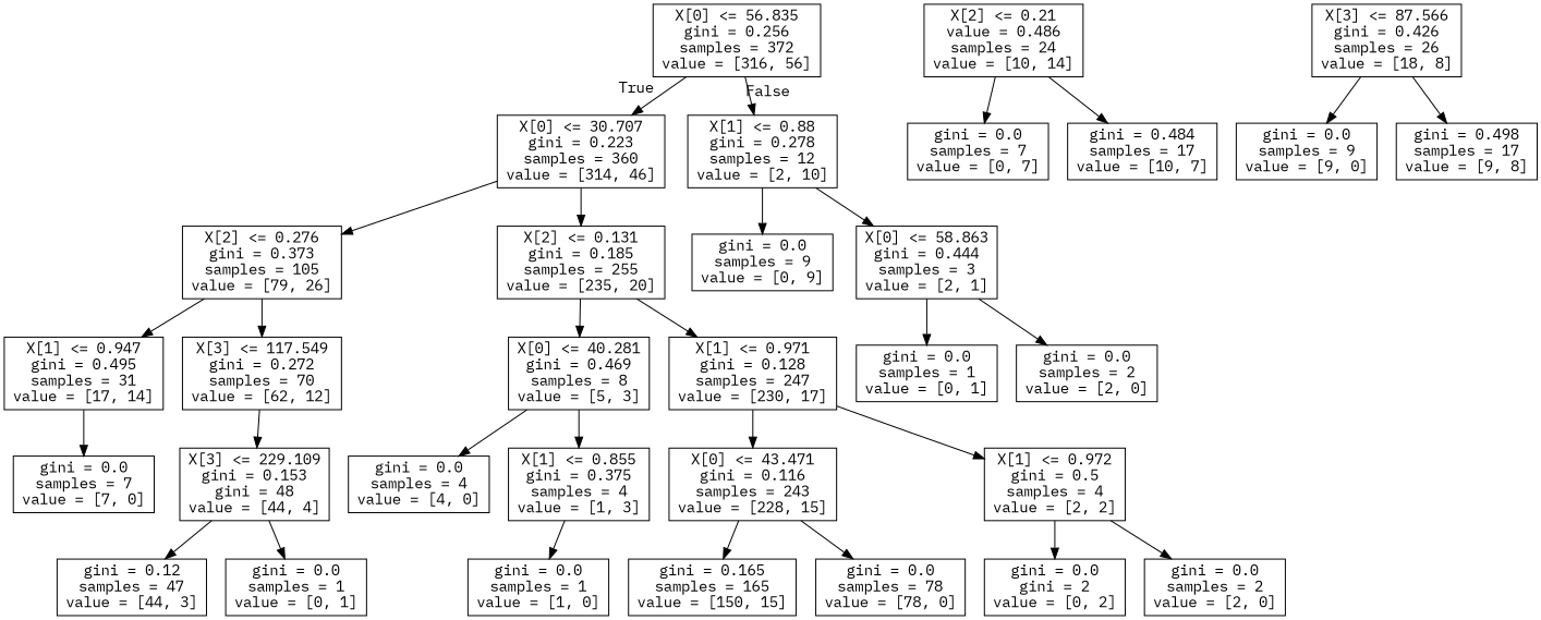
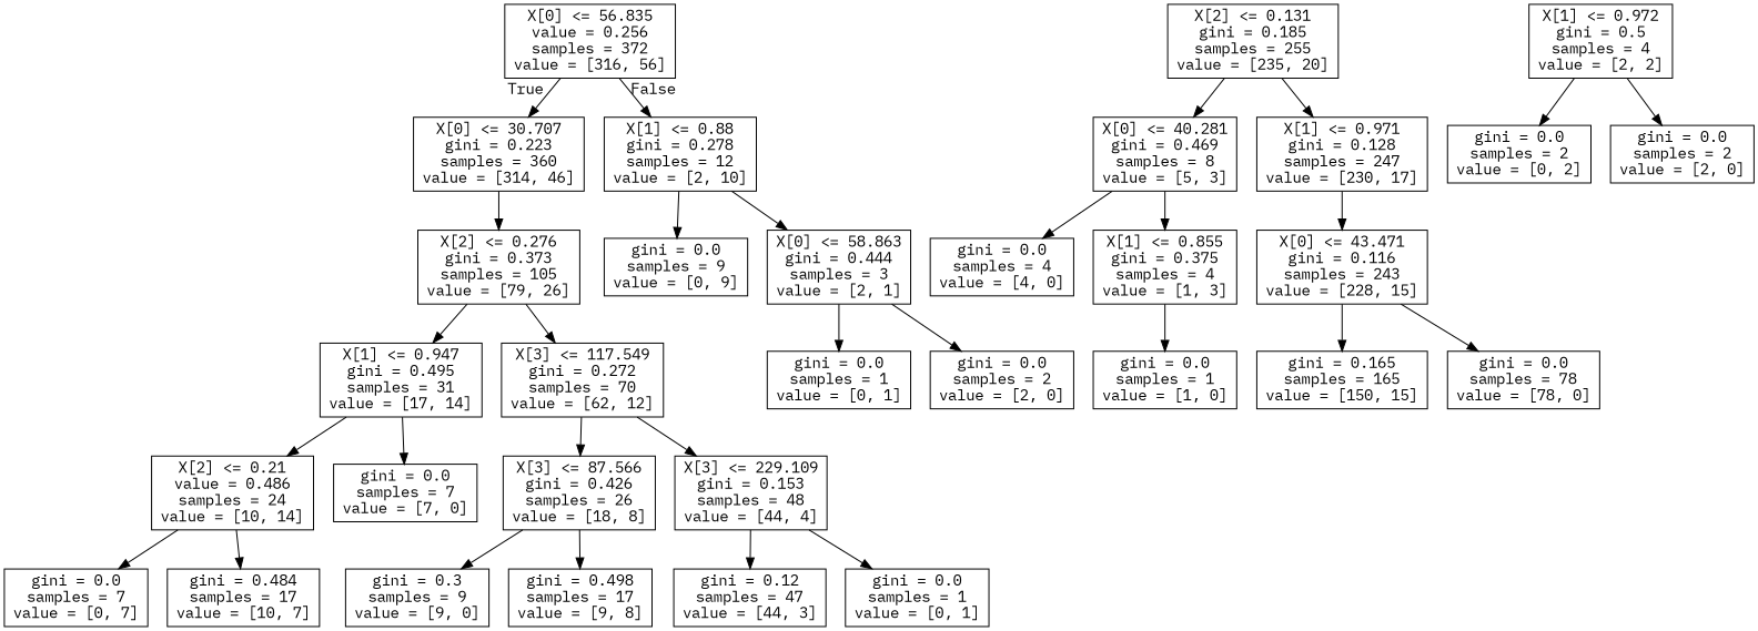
  digraph {
    fontname="IBM Plex Mono"
    node [fontname="IBM Plex Mono" shape=box]
    edge [fontname="IBM Plex Mono"]
-   n1 [label="X[0] <= 56.835\ngini = 0.256\nsamples = 372\nvalue = [316, 56]"]
+   n1 [label="X[0] <= 56.835\nvalue = 0.256\nsamples = 372\nvalue = [316, 56]"]
    n2 [label="X[0] <= 30.707\ngini = 0.223\nsamples = 360\nvalue = [314, 46]"]
    n3 [label="X[1] <= 0.88\ngini = 0.278\nsamples = 12\nvalue = [2, 10]"]
    n4 [label="X[2] <= 0.276\ngini = 0.373\nsamples = 105\nvalue = [79, 26]"]
    n5 [label="X[2] <= 0.131\ngini = 0.185\nsamples = 255\nvalue = [235, 20]"]
    n6 [label="gini = 0.0\nsamples = 9\nvalue = [0, 9]"]
    n7 [label="X[0] <= 58.863\ngini = 0.444\nsamples = 3\nvalue = [2, 1]"]
    n8 [label="X[1] <= 0.947\ngini = 0.495\nsamples = 31\nvalue = [17, 14]"]
    n9 [label="X[3] <= 117.549\ngini = 0.272\nsamples = 70\nvalue = [62, 12]"]
    n10 [label="X[0] <= 40.281\ngini = 0.469\nsamples = 8\nvalue = [5, 3]"]
    n11 [label="X[1] <= 0.971\ngini = 0.128\nsamples = 247\nvalue = [230, 17]"]
    n12 [label="X[2] <= 0.21\nvalue = 0.486\nsamples = 24\nvalue = [10, 14]"]
    n13 [label="gini = 0.0\nsamples = 7\nvalue = [7, 0]"]
    n14 [label="X[3] <= 87.566\ngini = 0.426\nsamples = 26\nvalue = [18, 8]"]
-   n15 [label="X[3] <= 229.109\ngini = 0.153\ngini = 48\nvalue = [44, 4]"]
+   n15 [label="X[3] <= 229.109\ngini = 0.153\nsamples = 48\nvalue = [44, 4]"]
    n16 [label="gini = 0.0\nsamples = 7\nvalue = [0, 7]"]
    n17 [label="gini = 0.484\nsamples = 17\nvalue = [10, 7]"]
-   n18 [label="gini = 0.0\nsamples = 9\nvalue = [9, 0]"]
+   n18 [label="gini = 0.3\nsamples = 9\nvalue = [9, 0]"]
    n19 [label="gini = 0.498\nsamples = 17\nvalue = [9, 8]"]
    n20 [label="gini = 0.12\nsamples = 47\nvalue = [44, 3]"]
    n21 [label="gini = 0.0\nsamples = 1\nvalue = [0, 1]"]
    n22 [label="gini = 0.0\nsamples = 4\nvalue = [4, 0]"]
    n23 [label="X[1] <= 0.855\ngini = 0.375\nsamples = 4\nvalue = [1, 3]"]
    n24 [label="X[0] <= 43.471\ngini = 0.116\nsamples = 243\nvalue = [228, 15]"]
    n25 [label="X[1] <= 0.972\ngini = 0.5\nsamples = 4\nvalue = [2, 2]"]
    n26 [label="gini = 0.0\nsamples = 1\nvalue = [1, 0]"]
    n27 [label="gini = 0.165\nsamples = 165\nvalue = [150, 15]"]
    n28 [label="gini = 0.0\nsamples = 78\nvalue = [78, 0]"]
-   n29 [label="gini = 0.0\ngini = 2\nvalue = [0, 2]"]
+   n29 [label="gini = 0.0\nsamples = 2\nvalue = [0, 2]"]
    n30 [label="gini = 0.0\nsamples = 2\nvalue = [2, 0]"]
    n31 [label="gini = 0.0\nsamples = 1\nvalue = [0, 1]"]
    n32 [label="gini = 0.0\nsamples = 2\nvalue = [2, 0]"]
    n1 -> n2 [headlabel=True labelangle=45 labeldistance=2.5]
    n1 -> n3 [headlabel=False labelangle=-45 labeldistance=2.5]
    n2 -> n4
-   n2 -> n5
    n3 -> n6
    n3 -> n7
    n4 -> n8
    n4 -> n9
    n5 -> n10
    n5 -> n11
    n7 -> n31
    n7 -> n32
+   n8 -> n12
    n8 -> n13
+   n9 -> n14
    n9 -> n15
    n10 -> n22
    n10 -> n23
    n11 -> n24
-   n11 -> n25
    n12 -> n16
    n12 -> n17
    n14 -> n18
    n14 -> n19
    n15 -> n20
    n15 -> n21
    n23 -> n26
    n24 -> n27
    n24 -> n28
    n25 -> n29
    n25 -> n30
  }
